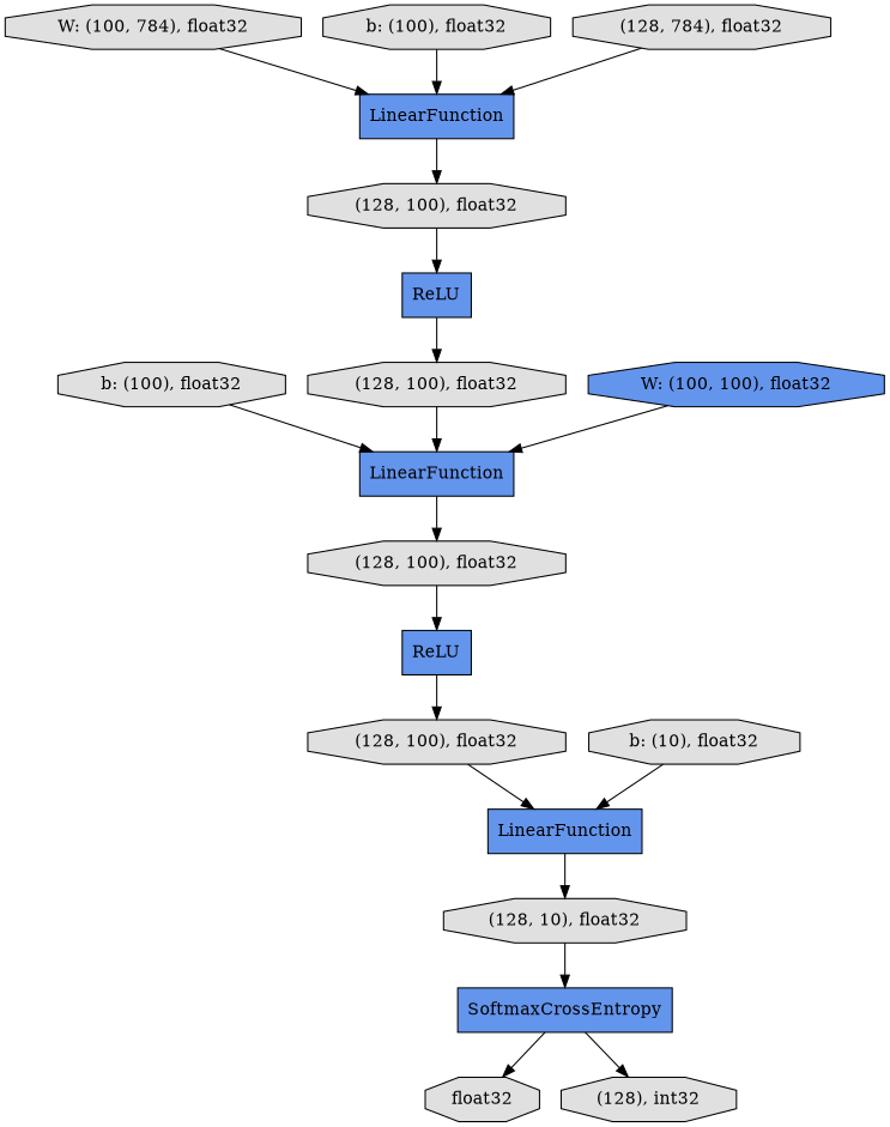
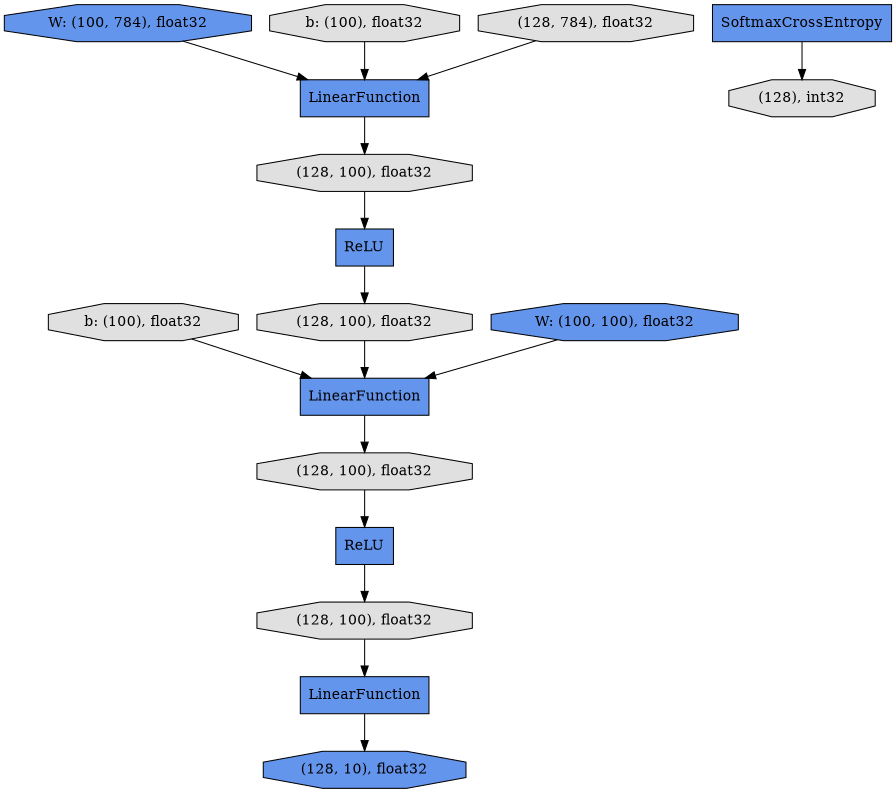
  digraph {
    rankdir=TB
    node [fillcolor="#E0E0E0" shape=octagon style=filled]
    n1 [label="b: (100), float32"]
    n2 [fillcolor="#6495ED" label=LinearFunction shape=record]
    n3 [label="(128, 100), float32"]
    n4 [label="(128, 100), float32"]
    n5 [fillcolor="#6495ED" label=LinearFunction shape=record]
-   n6 [label="(128, 10), float32"]
+   n6 [fillcolor="#6495ED" label="(128, 10), float32"]
    n7 [fillcolor="#6495ED" label=SoftmaxCrossEntropy shape=record]
-   n8 [label=float32]
-   n9 [label="W: (100, 784), float32"]
+   n9 [fillcolor="#6495ED" label="W: (100, 784), float32"]
    n10 [fillcolor="#6495ED" label=LinearFunction shape=record]
    n11 [label="(128, 100), float32"]
    n12 [label="b: (100), float32"]
    n13 [fillcolor="#6495ED" label=ReLU shape=record]
    n14 [label="(128, 100), float32"]
    n15 [fillcolor="#6495ED" label=ReLU shape=record]
    n16 [label="(128), int32"]
    n17 [label="(128, 784), float32"]
-   n18 [label="b: (10), float32"]
    n19 [fillcolor="#6495ED" label="W: (100, 100), float32"]
    n1 -> n2
    n2 -> n3
    n3 -> n13
    n4 -> n2
    n5 -> n6
-   n6 -> n7
-   n7 -> n8
    n7 -> n16
    n9 -> n10
    n10 -> n11
    n11 -> n15
    n12 -> n10
    n13 -> n14
    n14 -> n5
    n15 -> n4
    n17 -> n10
-   n18 -> n5
    n19 -> n2
  }
